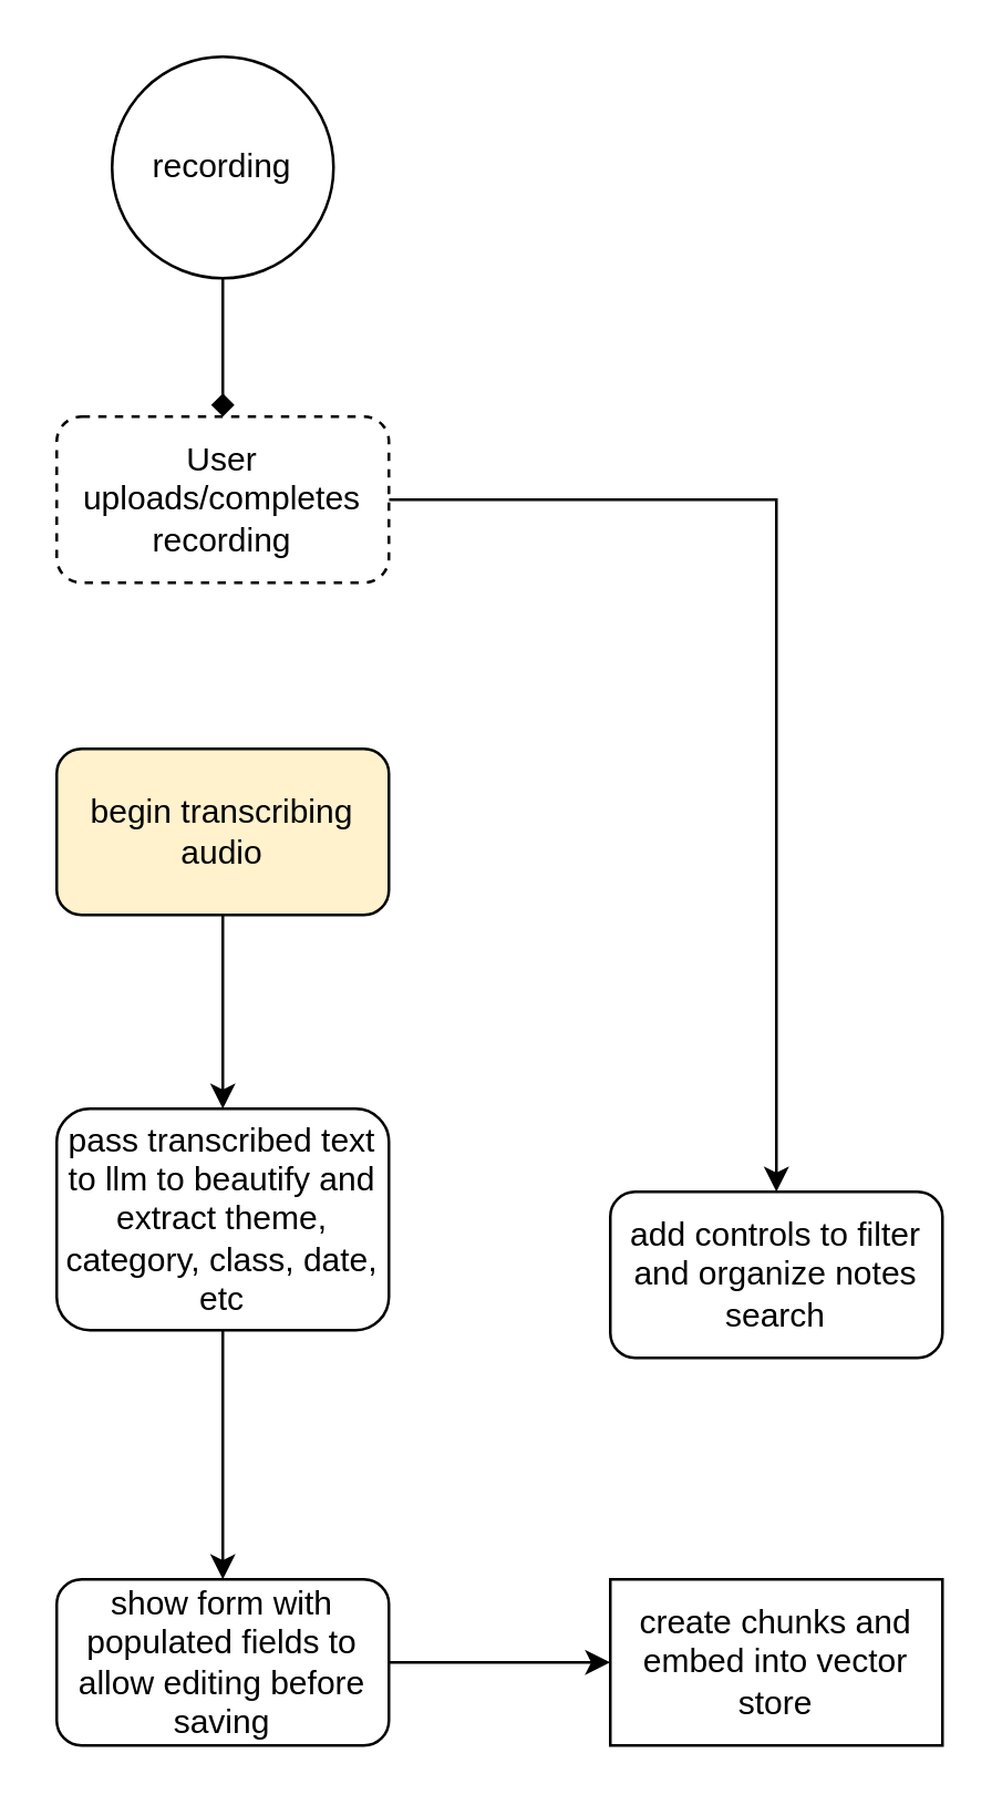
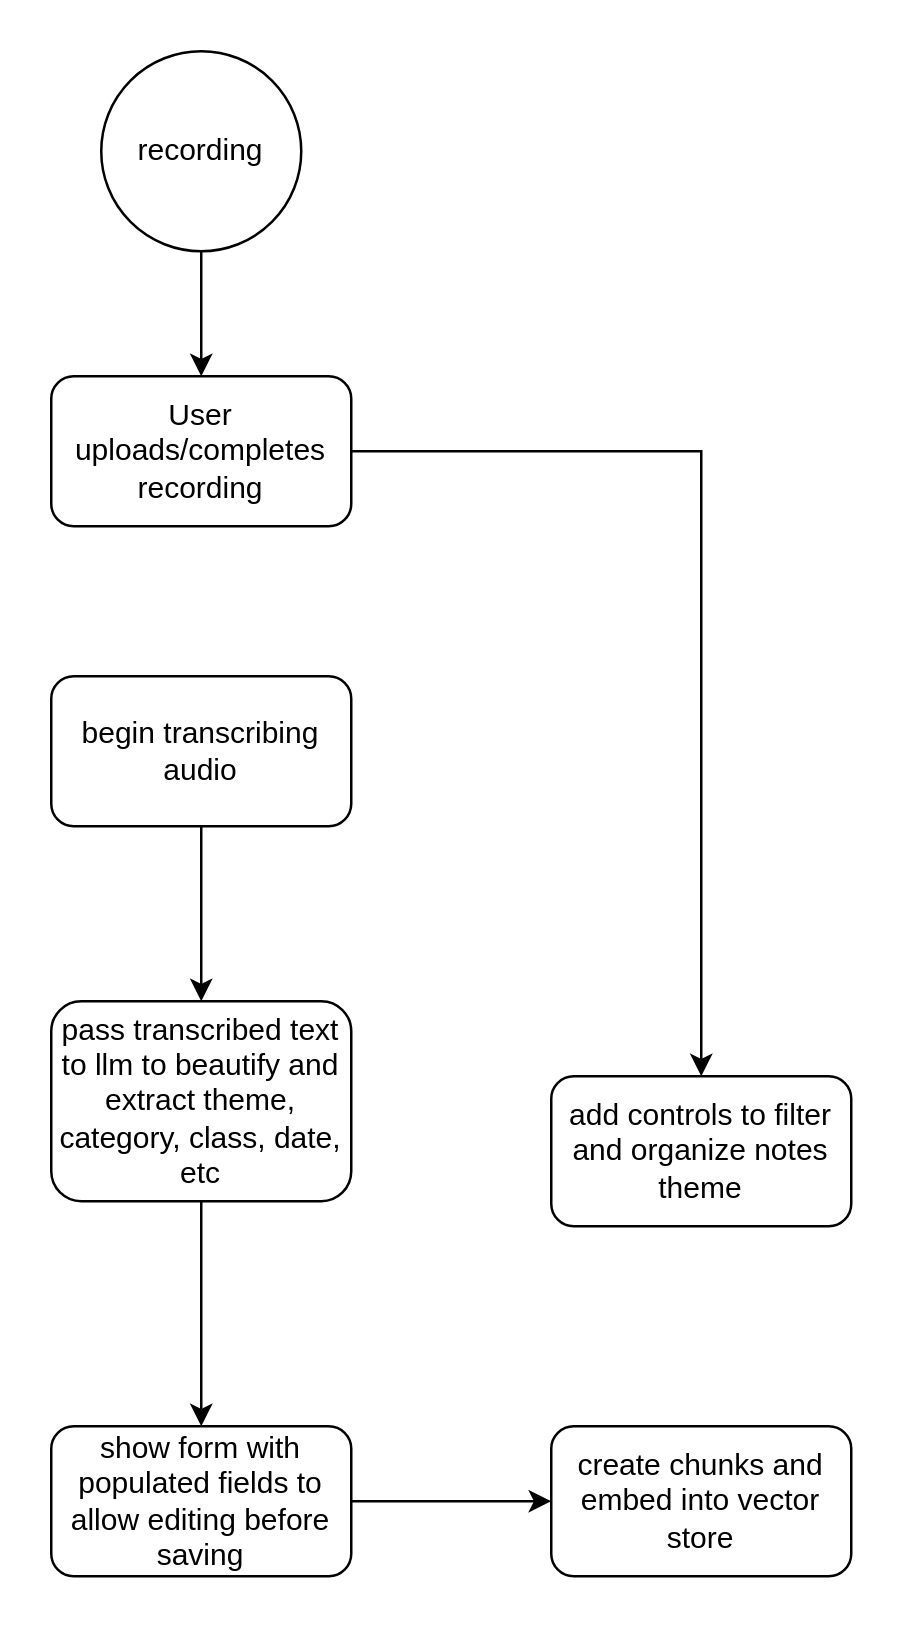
  <mxCell id="0" />
  <mxCell id="1" parent="0" />
- <mxCell id="2" style="edgeStyle=orthogonalEdgeStyle;rounded=0;orthogonalLoop=1;jettySize=auto;html=1;endArrow=diamond;" edge="1" parent="1" source="3" target="5"><mxGeometry relative="1" as="geometry" /></mxCell>
+ <mxCell id="2" style="edgeStyle=orthogonalEdgeStyle;rounded=0;orthogonalLoop=1;jettySize=auto;html=1;" edge="1" parent="1" source="3" target="5"><mxGeometry relative="1" as="geometry" /></mxCell>
  <mxCell id="3" value="recording" style="ellipse;whiteSpace=wrap;html=1;aspect=fixed;" vertex="1" parent="1"><mxGeometry x="40" y="20" width="80" height="80" as="geometry" /></mxCell>
  <mxCell id="4" style="edgeStyle=orthogonalEdgeStyle;rounded=0;orthogonalLoop=1;jettySize=auto;html=1;" edge="1" parent="1" source="5" target="13"><mxGeometry relative="1" as="geometry" /></mxCell>
- <mxCell id="5" value="User uploads/completes recording" style="rounded=1;whiteSpace=wrap;html=1;dashed=1;" vertex="1" parent="1"><mxGeometry x="20" y="150" width="120" height="60" as="geometry" /></mxCell>
+ <mxCell id="5" value="User uploads/completes recording" style="rounded=1;whiteSpace=wrap;html=1;" vertex="1" parent="1"><mxGeometry x="20" y="150" width="120" height="60" as="geometry" /></mxCell>
  <mxCell id="6" style="edgeStyle=orthogonalEdgeStyle;rounded=0;orthogonalLoop=1;jettySize=auto;html=1;entryX=0.5;entryY=0;entryDx=0;entryDy=0;" edge="1" parent="1" source="7" target="9"><mxGeometry relative="1" as="geometry" /></mxCell>
- <mxCell id="7" value="begin transcribing audio" style="rounded=1;whiteSpace=wrap;html=1;fillColor=#fff2cc;" vertex="1" parent="1"><mxGeometry x="20" y="270" width="120" height="60" as="geometry" /></mxCell>
+ <mxCell id="7" value="begin transcribing audio" style="rounded=1;whiteSpace=wrap;html=1;" vertex="1" parent="1"><mxGeometry x="20" y="270" width="120" height="60" as="geometry" /></mxCell>
  <mxCell id="8" value="" style="edgeStyle=orthogonalEdgeStyle;rounded=0;orthogonalLoop=1;jettySize=auto;html=1;" edge="1" parent="1" source="9" target="11"><mxGeometry relative="1" as="geometry" /></mxCell>
  <mxCell id="9" value="pass transcribed text to llm to beautify and extract theme, category, class, date, etc" style="rounded=1;whiteSpace=wrap;html=1;" vertex="1" parent="1"><mxGeometry x="20" y="400" width="120" height="80" as="geometry" /></mxCell>
  <mxCell id="10" value="" style="edgeStyle=orthogonalEdgeStyle;rounded=0;orthogonalLoop=1;jettySize=auto;html=1;" edge="1" parent="1" source="11" target="12"><mxGeometry relative="1" as="geometry" /></mxCell>
  <mxCell id="11" value="show form with populated fields to allow editing before saving" style="whiteSpace=wrap;html=1;rounded=1;" vertex="1" parent="1"><mxGeometry x="20" y="570" width="120" height="60" as="geometry" /></mxCell>
- <mxCell id="12" value="create chunks and embed into vector store" style="whiteSpace=wrap;html=1;rounded=0;" vertex="1" parent="1"><mxGeometry x="220" y="570" width="120" height="60" as="geometry" /></mxCell>
- <mxCell id="13" value="add controls to filter and organize notes search" style="whiteSpace=wrap;html=1;rounded=1;" vertex="1" parent="1"><mxGeometry x="220" y="430" width="120" height="60" as="geometry" /></mxCell>
+ <mxCell id="12" value="create chunks and embed into vector store" style="whiteSpace=wrap;html=1;rounded=1;" vertex="1" parent="1"><mxGeometry x="220" y="570" width="120" height="60" as="geometry" /></mxCell>
+ <mxCell id="13" value="add controls to filter and organize notes theme" style="whiteSpace=wrap;html=1;rounded=1;" vertex="1" parent="1"><mxGeometry x="220" y="430" width="120" height="60" as="geometry" /></mxCell>
